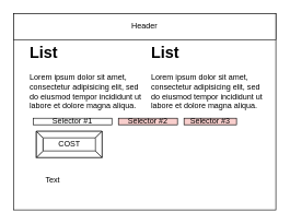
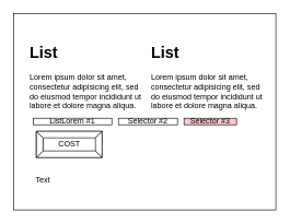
  <mxCell id="0" />
  <mxCell id="1" parent="0" />
  <mxCell id="2" value="" style="rounded=0;whiteSpace=wrap;html=1;" parent="1" vertex="1"><mxGeometry x="20" y="20" width="400" height="300" as="geometry" /></mxCell>
- <mxCell id="3" value="Header" style="rounded=0;whiteSpace=wrap;html=1;" parent="1" vertex="1"><mxGeometry x="20" y="20" width="400" height="40" as="geometry" /></mxCell>
  <mxCell id="4" value="COST" style="labelPosition=center;verticalLabelPosition=middle;align=center;html=1;shape=mxgraph.basic.button;dx=10;" parent="1" vertex="1"><mxGeometry x="55" y="200" width="100" height="40" as="geometry" /></mxCell>
- <mxCell id="5" value="Selector #1" style="rounded=0;whiteSpace=wrap;html=1;" vertex="1" parent="1"><mxGeometry x="50" y="180" width="120" height="10" as="geometry" /></mxCell>
- <mxCell id="6" value="Selector #2" style="rounded=0;whiteSpace=wrap;html=1;fillColor=#f8cecc;" vertex="1" parent="1"><mxGeometry x="180" y="180" width="90" height="10" as="geometry" /></mxCell>
+ <mxCell id="5" value="ListLorem #1" style="rounded=0;whiteSpace=wrap;html=1;" vertex="1" parent="1"><mxGeometry x="50" y="180" width="120" height="10" as="geometry" /></mxCell>
+ <mxCell id="6" value="Selector #2" style="rounded=0;whiteSpace=wrap;html=1;" vertex="1" parent="1"><mxGeometry x="180" y="180" width="90" height="10" as="geometry" /></mxCell>
  <mxCell id="7" value="Selector #3" style="rounded=0;whiteSpace=wrap;html=1;fillColor=#f8cecc;" vertex="1" parent="1"><mxGeometry x="280" y="180" width="80" height="10" as="geometry" /></mxCell>
  <mxCell id="8" value="&lt;h1&gt;List&lt;/h1&gt;&lt;p&gt;Lorem ipsum dolor sit amet, consectetur adipisicing elit, sed do eiusmod tempor incididunt ut labore et dolore magna aliqua.&lt;/p&gt;" style="text;html=1;strokeColor=none;fillColor=none;spacing=5;spacingTop=-20;whiteSpace=wrap;overflow=hidden;rounded=0;" vertex="1" parent="1"><mxGeometry x="40" y="60" width="190" height="120" as="geometry" /></mxCell>
  <mxCell id="9" value="&lt;h1&gt;List&lt;/h1&gt;&lt;p&gt;Lorem ipsum dolor sit amet, consectetur adipisicing elit, sed do eiusmod tempor incididunt ut labore et dolore magna aliqua.&lt;/p&gt;" style="text;html=1;strokeColor=none;fillColor=none;spacing=5;spacingTop=-20;whiteSpace=wrap;overflow=hidden;rounded=0;" vertex="1" parent="1"><mxGeometry x="225" y="60" width="190" height="120" as="geometry" /></mxCell>
- <mxCell id="10" value="Text" style="text;html=1;strokeColor=none;fillColor=none;align=center;verticalAlign=middle;whiteSpace=wrap;rounded=0;" vertex="1" parent="1"><mxGeometry x="50" y="260" width="60" height="30" as="geometry" /></mxCell>
+ <mxCell id="10" value="Text" style="text;html=1;strokeColor=none;fillColor=none;align=center;verticalAlign=middle;whiteSpace=wrap;rounded=0;" vertex="1" parent="1"><mxGeometry x="35" y="260" width="60" height="30" as="geometry" /></mxCell>
